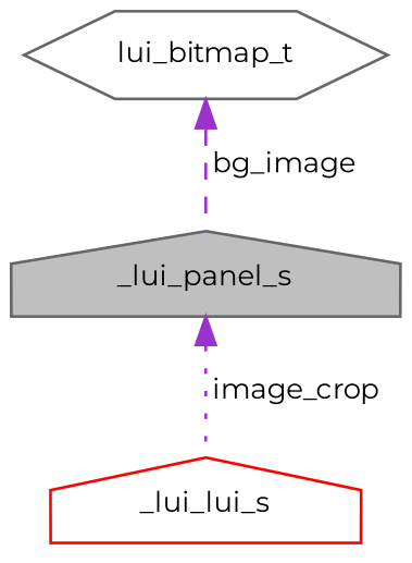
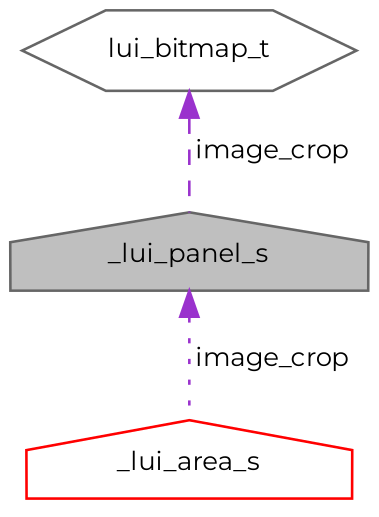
  digraph {
    fontname=Montserrat
    node [color=gray40 fillcolor=white fontname=Montserrat fontsize=10 shape=house style=filled]
    edge [color=darkorchid3 dir=back fontname=Montserrat fontsize=10 labelfontname=Helvetica labelfontsize=10]
    n1 [fillcolor=grey75 fontcolor=black height=0.2 label=_lui_panel_s width=0.4]
-   n2 [color=red height=0.2 label=_lui_lui_s width=0.4]
+   n2 [color=red height=0.2 label=_lui_area_s width=0.4]
    n3 [height=0.2 label=lui_bitmap_t shape=hexagon width=0.4]
    n1 -> n2 [label=" image_crop" style=dotted]
-   n3 -> n1 [label=" bg_image" style=dashed]
+   n3 -> n1 [label=" image_crop" style=dashed]
  }
